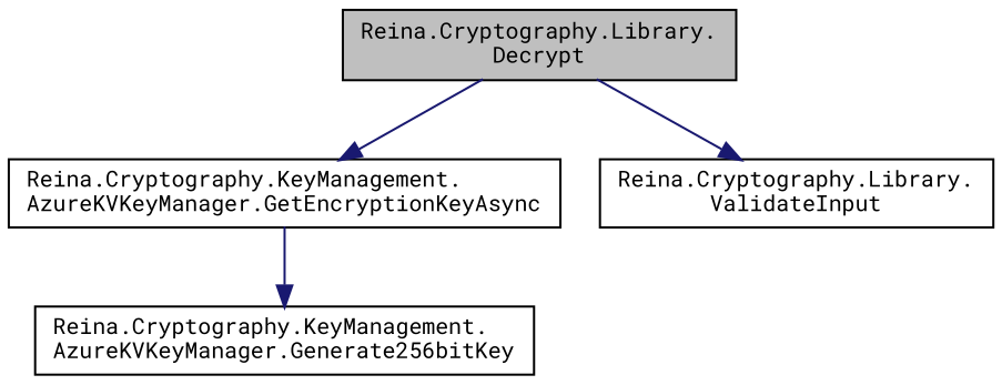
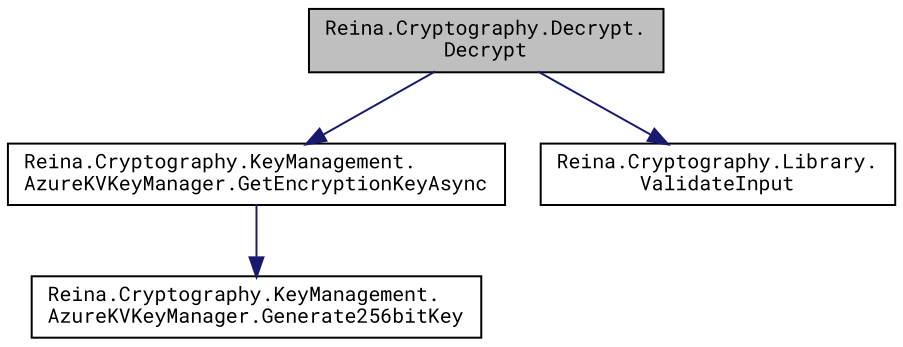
  digraph {
    rankdir=TB
    fontname="Roboto Mono"
    node [color=black fillcolor=white fontname="Roboto Mono" fontsize=10 shape=record style=filled]
    edge [color=midnightblue fontname="Roboto Mono" fontsize=10 labelfontname=FreeSans labelfontsize=10 style=solid]
-   n1 [fillcolor=grey75 fontcolor=black height=0.2 label="Reina.Cryptography.Library.\lDecrypt" width=0.4]
+   n1 [fillcolor=grey75 fontcolor=black height=0.2 label="Reina.Cryptography.Decrypt.\lDecrypt" width=0.4]
    n2 [height=0.2 label="Reina.Cryptography.KeyManagement.\lAzureKVKeyManager.GetEncryptionKeyAsync" width=0.4]
    n3 [height=0.2 label="Reina.Cryptography.Library.\lValidateInput" width=0.4]
    n4 [height=0.2 label="Reina.Cryptography.KeyManagement.\lAzureKVKeyManager.Generate256bitKey" width=0.4]
    n1 -> n2
    n1 -> n3
    n2 -> n4
  }
